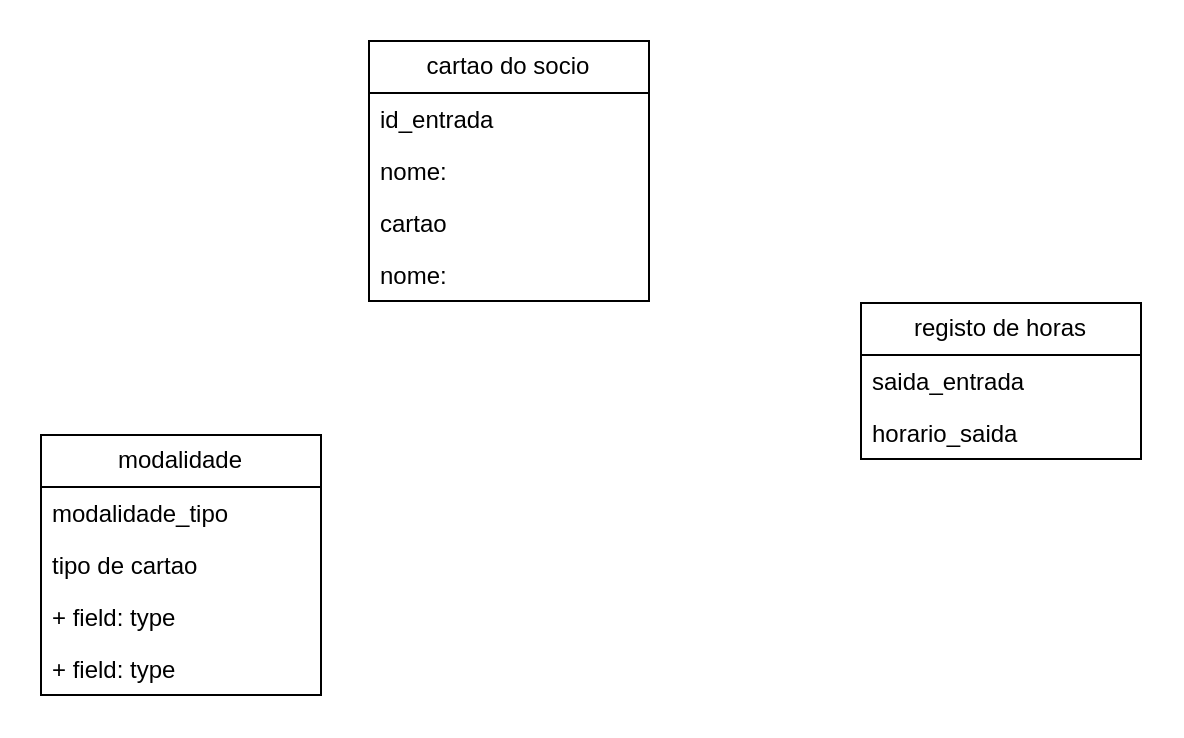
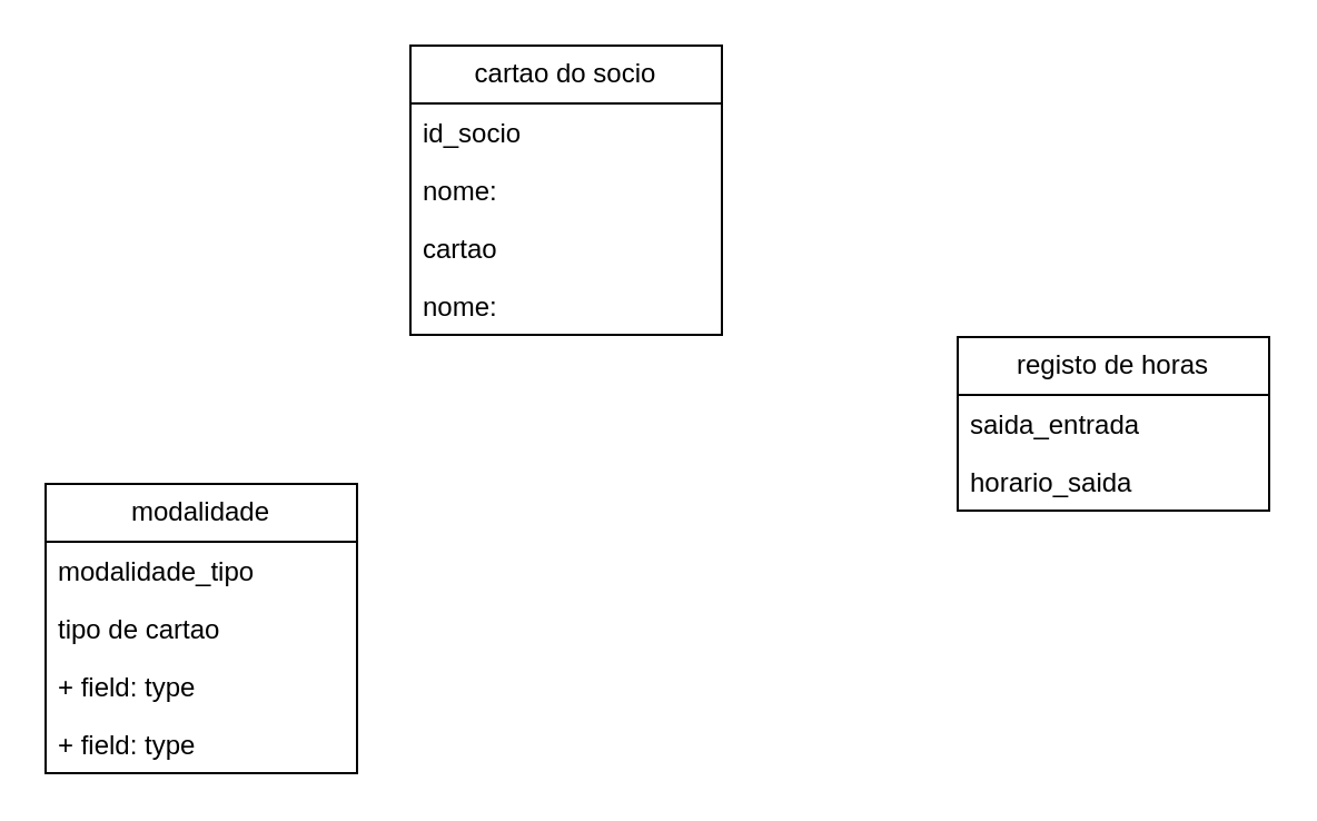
  <mxCell id="0" />
  <mxCell id="1" parent="0" />
  <mxCell id="2" value="cartao do socio" style="swimlane;fontStyle=0;childLayout=stackLayout;horizontal=1;startSize=26;fillColor=none;horizontalStack=0;resizeParent=1;resizeParentMax=0;resizeLast=0;collapsible=1;marginBottom=0;whiteSpace=wrap;html=1;" vertex="1" parent="1"><mxGeometry x="184" y="20" width="140" height="130" as="geometry" /></mxCell>
- <mxCell id="3" value="id_entrada" style="text;strokeColor=none;fillColor=none;align=left;verticalAlign=top;spacingLeft=4;spacingRight=4;overflow=hidden;rotatable=0;points=[[0,0.5],[1,0.5]];portConstraint=eastwest;whiteSpace=wrap;html=1;" vertex="1" parent="2"><mxGeometry y="26" width="140" height="26" as="geometry" /></mxCell>
+ <mxCell id="3" value="id_socio" style="text;strokeColor=none;fillColor=none;align=left;verticalAlign=top;spacingLeft=4;spacingRight=4;overflow=hidden;rotatable=0;points=[[0,0.5],[1,0.5]];portConstraint=eastwest;whiteSpace=wrap;html=1;" vertex="1" parent="2"><mxGeometry y="26" width="140" height="26" as="geometry" /></mxCell>
  <mxCell id="4" value="nome:" style="text;strokeColor=none;fillColor=none;align=left;verticalAlign=top;spacingLeft=4;spacingRight=4;overflow=hidden;rotatable=0;points=[[0,0.5],[1,0.5]];portConstraint=eastwest;whiteSpace=wrap;html=1;" vertex="1" parent="2"><mxGeometry y="52" width="140" height="26" as="geometry" /></mxCell>
  <mxCell id="5" value="cartao" style="text;strokeColor=none;fillColor=none;align=left;verticalAlign=top;spacingLeft=4;spacingRight=4;overflow=hidden;rotatable=0;points=[[0,0.5],[1,0.5]];portConstraint=eastwest;whiteSpace=wrap;html=1;" vertex="1" parent="2"><mxGeometry y="78" width="140" height="26" as="geometry" /></mxCell>
  <mxCell id="6" value="nome:" style="text;strokeColor=none;fillColor=none;align=left;verticalAlign=top;spacingLeft=4;spacingRight=4;overflow=hidden;rotatable=0;points=[[0,0.5],[1,0.5]];portConstraint=eastwest;whiteSpace=wrap;html=1;" vertex="1" parent="2"><mxGeometry y="104" width="140" height="26" as="geometry" /></mxCell>
  <mxCell id="7" value="modalidade" style="swimlane;fontStyle=0;childLayout=stackLayout;horizontal=1;startSize=26;fillColor=none;horizontalStack=0;resizeParent=1;resizeParentMax=0;resizeLast=0;collapsible=1;marginBottom=0;whiteSpace=wrap;html=1;" vertex="1" parent="1"><mxGeometry x="20" y="217" width="140" height="130" as="geometry" /></mxCell>
  <mxCell id="8" value="modalidade_tipo" style="text;strokeColor=none;fillColor=none;align=left;verticalAlign=top;spacingLeft=4;spacingRight=4;overflow=hidden;rotatable=0;points=[[0,0.5],[1,0.5]];portConstraint=eastwest;whiteSpace=wrap;html=1;" vertex="1" parent="7"><mxGeometry y="26" width="140" height="26" as="geometry" /></mxCell>
  <mxCell id="9" value="tipo de cartao" style="text;strokeColor=none;fillColor=none;align=left;verticalAlign=top;spacingLeft=4;spacingRight=4;overflow=hidden;rotatable=0;points=[[0,0.5],[1,0.5]];portConstraint=eastwest;whiteSpace=wrap;html=1;" vertex="1" parent="7"><mxGeometry y="52" width="140" height="26" as="geometry" /></mxCell>
  <mxCell id="10" value="+ field: type" style="text;strokeColor=none;fillColor=none;align=left;verticalAlign=top;spacingLeft=4;spacingRight=4;overflow=hidden;rotatable=0;points=[[0,0.5],[1,0.5]];portConstraint=eastwest;whiteSpace=wrap;html=1;" vertex="1" parent="7"><mxGeometry y="78" width="140" height="26" as="geometry" /></mxCell>
  <mxCell id="11" value="+ field: type" style="text;strokeColor=none;fillColor=none;align=left;verticalAlign=top;spacingLeft=4;spacingRight=4;overflow=hidden;rotatable=0;points=[[0,0.5],[1,0.5]];portConstraint=eastwest;whiteSpace=wrap;html=1;" vertex="1" parent="7"><mxGeometry y="104" width="140" height="26" as="geometry" /></mxCell>
  <mxCell id="12" value="registo de horas" style="swimlane;fontStyle=0;childLayout=stackLayout;horizontal=1;startSize=26;fillColor=none;horizontalStack=0;resizeParent=1;resizeParentMax=0;resizeLast=0;collapsible=1;marginBottom=0;whiteSpace=wrap;html=1;" vertex="1" parent="1"><mxGeometry x="430" y="151" width="140" height="78" as="geometry" /></mxCell>
  <mxCell id="13" value="saida_entrada" style="text;strokeColor=none;fillColor=none;align=left;verticalAlign=top;spacingLeft=4;spacingRight=4;overflow=hidden;rotatable=0;points=[[0,0.5],[1,0.5]];portConstraint=eastwest;whiteSpace=wrap;html=1;" vertex="1" parent="12"><mxGeometry y="26" width="140" height="26" as="geometry" /></mxCell>
  <mxCell id="14" value="horario_saida" style="text;strokeColor=none;fillColor=none;align=left;verticalAlign=top;spacingLeft=4;spacingRight=4;overflow=hidden;rotatable=0;points=[[0,0.5],[1,0.5]];portConstraint=eastwest;whiteSpace=wrap;html=1;" vertex="1" parent="12"><mxGeometry y="52" width="140" height="26" as="geometry" /></mxCell>
